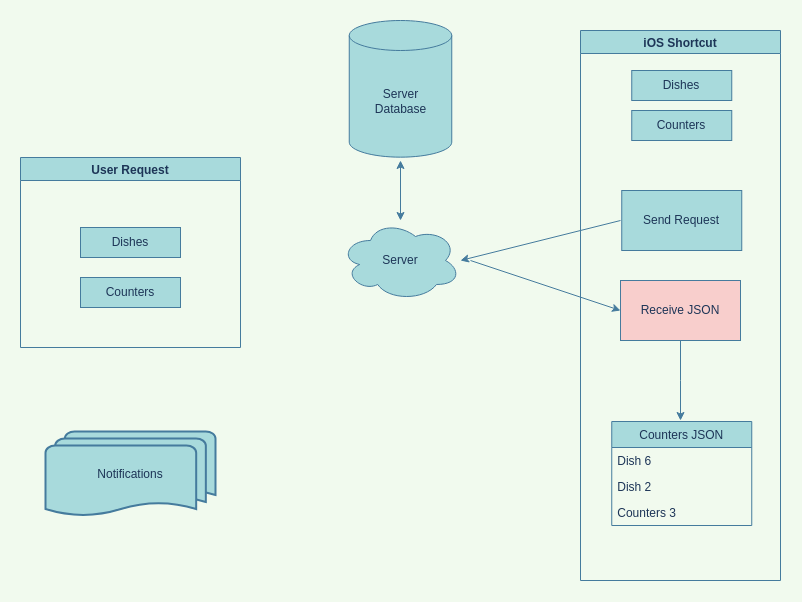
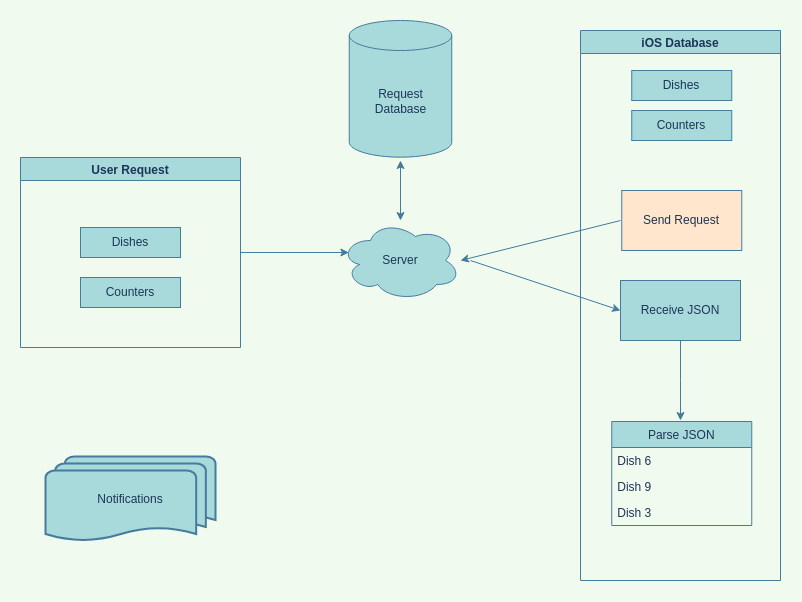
  <mxCell id="0" />
  <mxCell id="1" parent="0" />
+ <mxCell id="2" style="edgeStyle=orthogonalEdgeStyle;rounded=0;orthogonalLoop=1;jettySize=auto;html=1;entryX=0.07;entryY=0.4;entryDx=0;entryDy=0;entryPerimeter=0;labelBackgroundColor=#F1FAEE;strokeColor=#457B9D;fontColor=#1D3557;" edge="1" parent="1" source="3" target="6"><mxGeometry relative="1" as="geometry" /></mxCell>
  <mxCell id="3" value="User Request" style="swimlane;fillColor=#A8DADC;strokeColor=#457B9D;fontColor=#1D3557;" vertex="1" parent="1"><mxGeometry x="20" y="157" width="220" height="190" as="geometry" /></mxCell>
  <mxCell id="4" value="Dishes" style="rounded=0;whiteSpace=wrap;html=1;fillColor=#A8DADC;strokeColor=#457B9D;fontColor=#1D3557;" vertex="1" parent="3"><mxGeometry x="60" y="70" width="100" height="30" as="geometry" /></mxCell>
  <mxCell id="5" value="Counters" style="rounded=0;whiteSpace=wrap;html=1;fillColor=#A8DADC;strokeColor=#457B9D;fontColor=#1D3557;" vertex="1" parent="3"><mxGeometry x="60" y="120" width="100" height="30" as="geometry" /></mxCell>
  <mxCell id="6" value="Server" style="ellipse;shape=cloud;whiteSpace=wrap;html=1;fillColor=#A8DADC;strokeColor=#457B9D;fontColor=#1D3557;" vertex="1" parent="1"><mxGeometry x="340" y="220" width="120" height="80" as="geometry" /></mxCell>
- <mxCell id="7" value="Server &lt;br&gt;Database" style="shape=cylinder3;whiteSpace=wrap;html=1;boundedLbl=1;backgroundOutline=1;size=15;fillColor=#A8DADC;strokeColor=#457B9D;fontColor=#1D3557;" vertex="1" parent="1"><mxGeometry x="348.75" y="20" width="102.5" height="136.67" as="geometry" /></mxCell>
+ <mxCell id="7" value="Request &lt;br&gt;Database" style="shape=cylinder3;whiteSpace=wrap;html=1;boundedLbl=1;backgroundOutline=1;size=15;fillColor=#A8DADC;strokeColor=#457B9D;fontColor=#1D3557;" vertex="1" parent="1"><mxGeometry x="348.75" y="20" width="102.5" height="136.67" as="geometry" /></mxCell>
  <mxCell id="8" value="" style="endArrow=classic;startArrow=classic;html=1;labelBackgroundColor=#F1FAEE;strokeColor=#457B9D;fontColor=#1D3557;" edge="1" parent="1" source="6"><mxGeometry width="50" height="50" relative="1" as="geometry"><mxPoint x="370" y="260" as="sourcePoint" /><mxPoint x="400" y="160" as="targetPoint" /></mxGeometry></mxCell>
- <mxCell id="9" value="iOS Shortcut" style="swimlane;fillColor=#A8DADC;strokeColor=#457B9D;fontColor=#1D3557;" vertex="1" parent="1"><mxGeometry x="580" y="30" width="200" height="550" as="geometry" /></mxCell>
+ <mxCell id="9" value="iOS Database" style="swimlane;fillColor=#A8DADC;strokeColor=#457B9D;fontColor=#1D3557;" vertex="1" parent="1"><mxGeometry x="580" y="30" width="200" height="550" as="geometry" /></mxCell>
  <mxCell id="10" value="Dishes" style="rounded=0;whiteSpace=wrap;html=1;fillColor=#A8DADC;strokeColor=#457B9D;fontColor=#1D3557;" vertex="1" parent="9"><mxGeometry x="51.25" y="40" width="100" height="30" as="geometry" /></mxCell>
  <mxCell id="11" value="Counters" style="rounded=0;whiteSpace=wrap;html=1;fillColor=#A8DADC;strokeColor=#457B9D;fontColor=#1D3557;" vertex="1" parent="9"><mxGeometry x="51.25" y="80" width="100" height="30" as="geometry" /></mxCell>
- <mxCell id="12" value="Send Request" style="rounded=0;whiteSpace=wrap;html=1;fillColor=#A8DADC;strokeColor=#457B9D;fontColor=#1D3557;" vertex="1" parent="9"><mxGeometry x="41.25" y="160" width="120" height="60" as="geometry" /></mxCell>
+ <mxCell id="12" value="Send Request" style="rounded=0;whiteSpace=wrap;html=1;fillColor=#ffe6cc;strokeColor=#457B9D;fontColor=#1D3557;" vertex="1" parent="9"><mxGeometry x="41.25" y="160" width="120" height="60" as="geometry" /></mxCell>
  <mxCell id="13" value="" style="edgeStyle=orthogonalEdgeStyle;rounded=0;orthogonalLoop=1;jettySize=auto;html=1;labelBackgroundColor=#F1FAEE;strokeColor=#457B9D;fontColor=#1D3557;" edge="1" parent="9" source="14"><mxGeometry relative="1" as="geometry"><mxPoint x="100" y="390" as="targetPoint" /></mxGeometry></mxCell>
- <mxCell id="14" value="Receive JSON" style="rounded=0;whiteSpace=wrap;html=1;fillColor=#f8cecc;strokeColor=#457B9D;fontColor=#1D3557;" vertex="1" parent="9"><mxGeometry x="40" y="250" width="120" height="60" as="geometry" /></mxCell>
- <mxCell id="15" value="Counters JSON" style="swimlane;fontStyle=0;childLayout=stackLayout;horizontal=1;startSize=26;horizontalStack=0;resizeParent=1;resizeParentMax=0;resizeLast=0;collapsible=1;marginBottom=0;fillColor=#A8DADC;strokeColor=#457B9D;fontColor=#1D3557;" vertex="1" parent="9"><mxGeometry x="31.25" y="391" width="140" height="104" as="geometry" /></mxCell>
+ <mxCell id="14" value="Receive JSON" style="rounded=0;whiteSpace=wrap;html=1;fillColor=#A8DADC;strokeColor=#457B9D;fontColor=#1D3557;" vertex="1" parent="9"><mxGeometry x="40" y="250" width="120" height="60" as="geometry" /></mxCell>
+ <mxCell id="15" value="Parse JSON" style="swimlane;fontStyle=0;childLayout=stackLayout;horizontal=1;startSize=26;horizontalStack=0;resizeParent=1;resizeParentMax=0;resizeLast=0;collapsible=1;marginBottom=0;fillColor=#A8DADC;strokeColor=#457B9D;fontColor=#1D3557;" vertex="1" parent="9"><mxGeometry x="31.25" y="391" width="140" height="104" as="geometry" /></mxCell>
  <mxCell id="16" value="Dish 6" style="text;strokeColor=none;fillColor=none;align=left;verticalAlign=top;spacingLeft=4;spacingRight=4;overflow=hidden;rotatable=0;points=[[0,0.5],[1,0.5]];portConstraint=eastwest;fontColor=#1D3557;" vertex="1" parent="15"><mxGeometry y="26" width="140" height="26" as="geometry" /></mxCell>
- <mxCell id="17" value="Dish 2" style="text;strokeColor=none;fillColor=none;align=left;verticalAlign=top;spacingLeft=4;spacingRight=4;overflow=hidden;rotatable=0;points=[[0,0.5],[1,0.5]];portConstraint=eastwest;fontColor=#1D3557;" vertex="1" parent="15"><mxGeometry y="52" width="140" height="26" as="geometry" /></mxCell>
- <mxCell id="18" value="Counters 3" style="text;strokeColor=none;fillColor=none;align=left;verticalAlign=top;spacingLeft=4;spacingRight=4;overflow=hidden;rotatable=0;points=[[0,0.5],[1,0.5]];portConstraint=eastwest;fontColor=#1D3557;" vertex="1" parent="15"><mxGeometry y="78" width="140" height="26" as="geometry" /></mxCell>
+ <mxCell id="17" value="Dish 9" style="text;strokeColor=none;fillColor=none;align=left;verticalAlign=top;spacingLeft=4;spacingRight=4;overflow=hidden;rotatable=0;points=[[0,0.5],[1,0.5]];portConstraint=eastwest;fontColor=#1D3557;" vertex="1" parent="15"><mxGeometry y="52" width="140" height="26" as="geometry" /></mxCell>
+ <mxCell id="18" value="Dish 3" style="text;strokeColor=none;fillColor=none;align=left;verticalAlign=top;spacingLeft=4;spacingRight=4;overflow=hidden;rotatable=0;points=[[0,0.5],[1,0.5]];portConstraint=eastwest;fontColor=#1D3557;" vertex="1" parent="15"><mxGeometry y="78" width="140" height="26" as="geometry" /></mxCell>
  <mxCell id="19" value="" style="endArrow=classic;html=1;labelBackgroundColor=#F1FAEE;strokeColor=#457B9D;fontColor=#1D3557;" edge="1" parent="1"><mxGeometry width="50" height="50" relative="1" as="geometry"><mxPoint x="620" y="220" as="sourcePoint" /><mxPoint x="460" y="260" as="targetPoint" /></mxGeometry></mxCell>
  <mxCell id="20" value="" style="endArrow=classic;html=1;entryX=0;entryY=0.5;entryDx=0;entryDy=0;labelBackgroundColor=#F1FAEE;strokeColor=#457B9D;fontColor=#1D3557;" edge="1" parent="1" target="14"><mxGeometry width="50" height="50" relative="1" as="geometry"><mxPoint x="470" y="260" as="sourcePoint" /><mxPoint x="470" y="270" as="targetPoint" /></mxGeometry></mxCell>
- <mxCell id="21" value="Notifications" style="strokeWidth=2;html=1;shape=mxgraph.flowchart.multi-document;whiteSpace=wrap;fillColor=#A8DADC;strokeColor=#457B9D;fontColor=#1D3557;" vertex="1" parent="1"><mxGeometry x="45" y="431" width="170" height="85" as="geometry" /></mxCell>
+ <mxCell id="21" value="Notifications" style="strokeWidth=2;html=1;shape=mxgraph.flowchart.multi-document;whiteSpace=wrap;fillColor=#A8DADC;strokeColor=#457B9D;fontColor=#1D3557;" vertex="1" parent="1"><mxGeometry x="45" y="456" width="170" height="85" as="geometry" /></mxCell>
